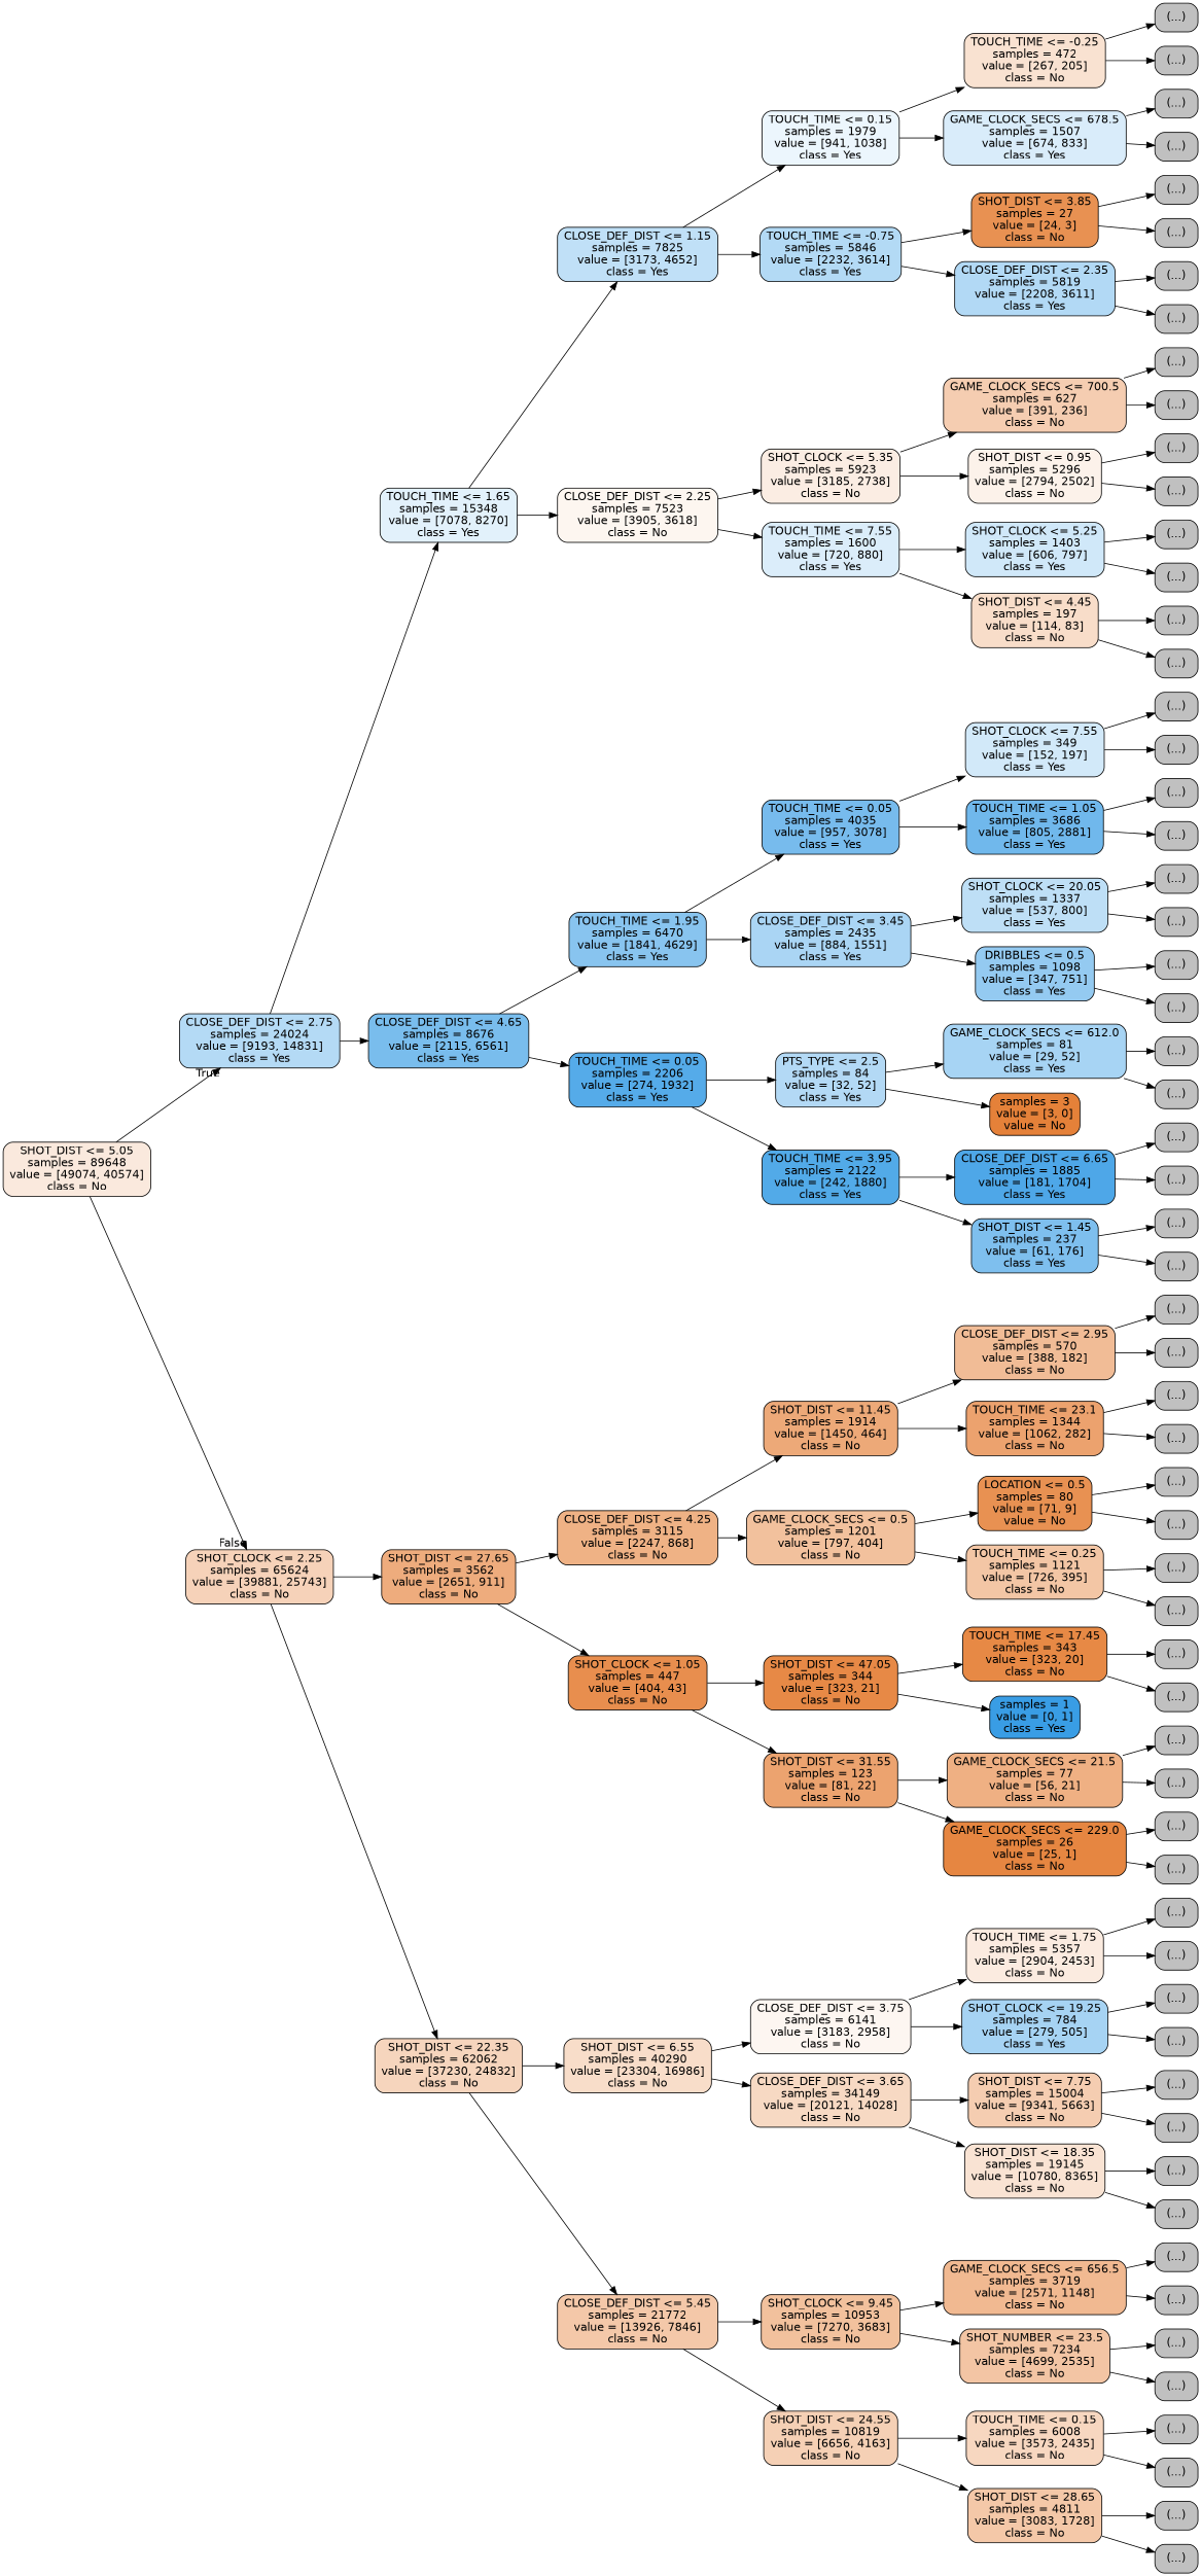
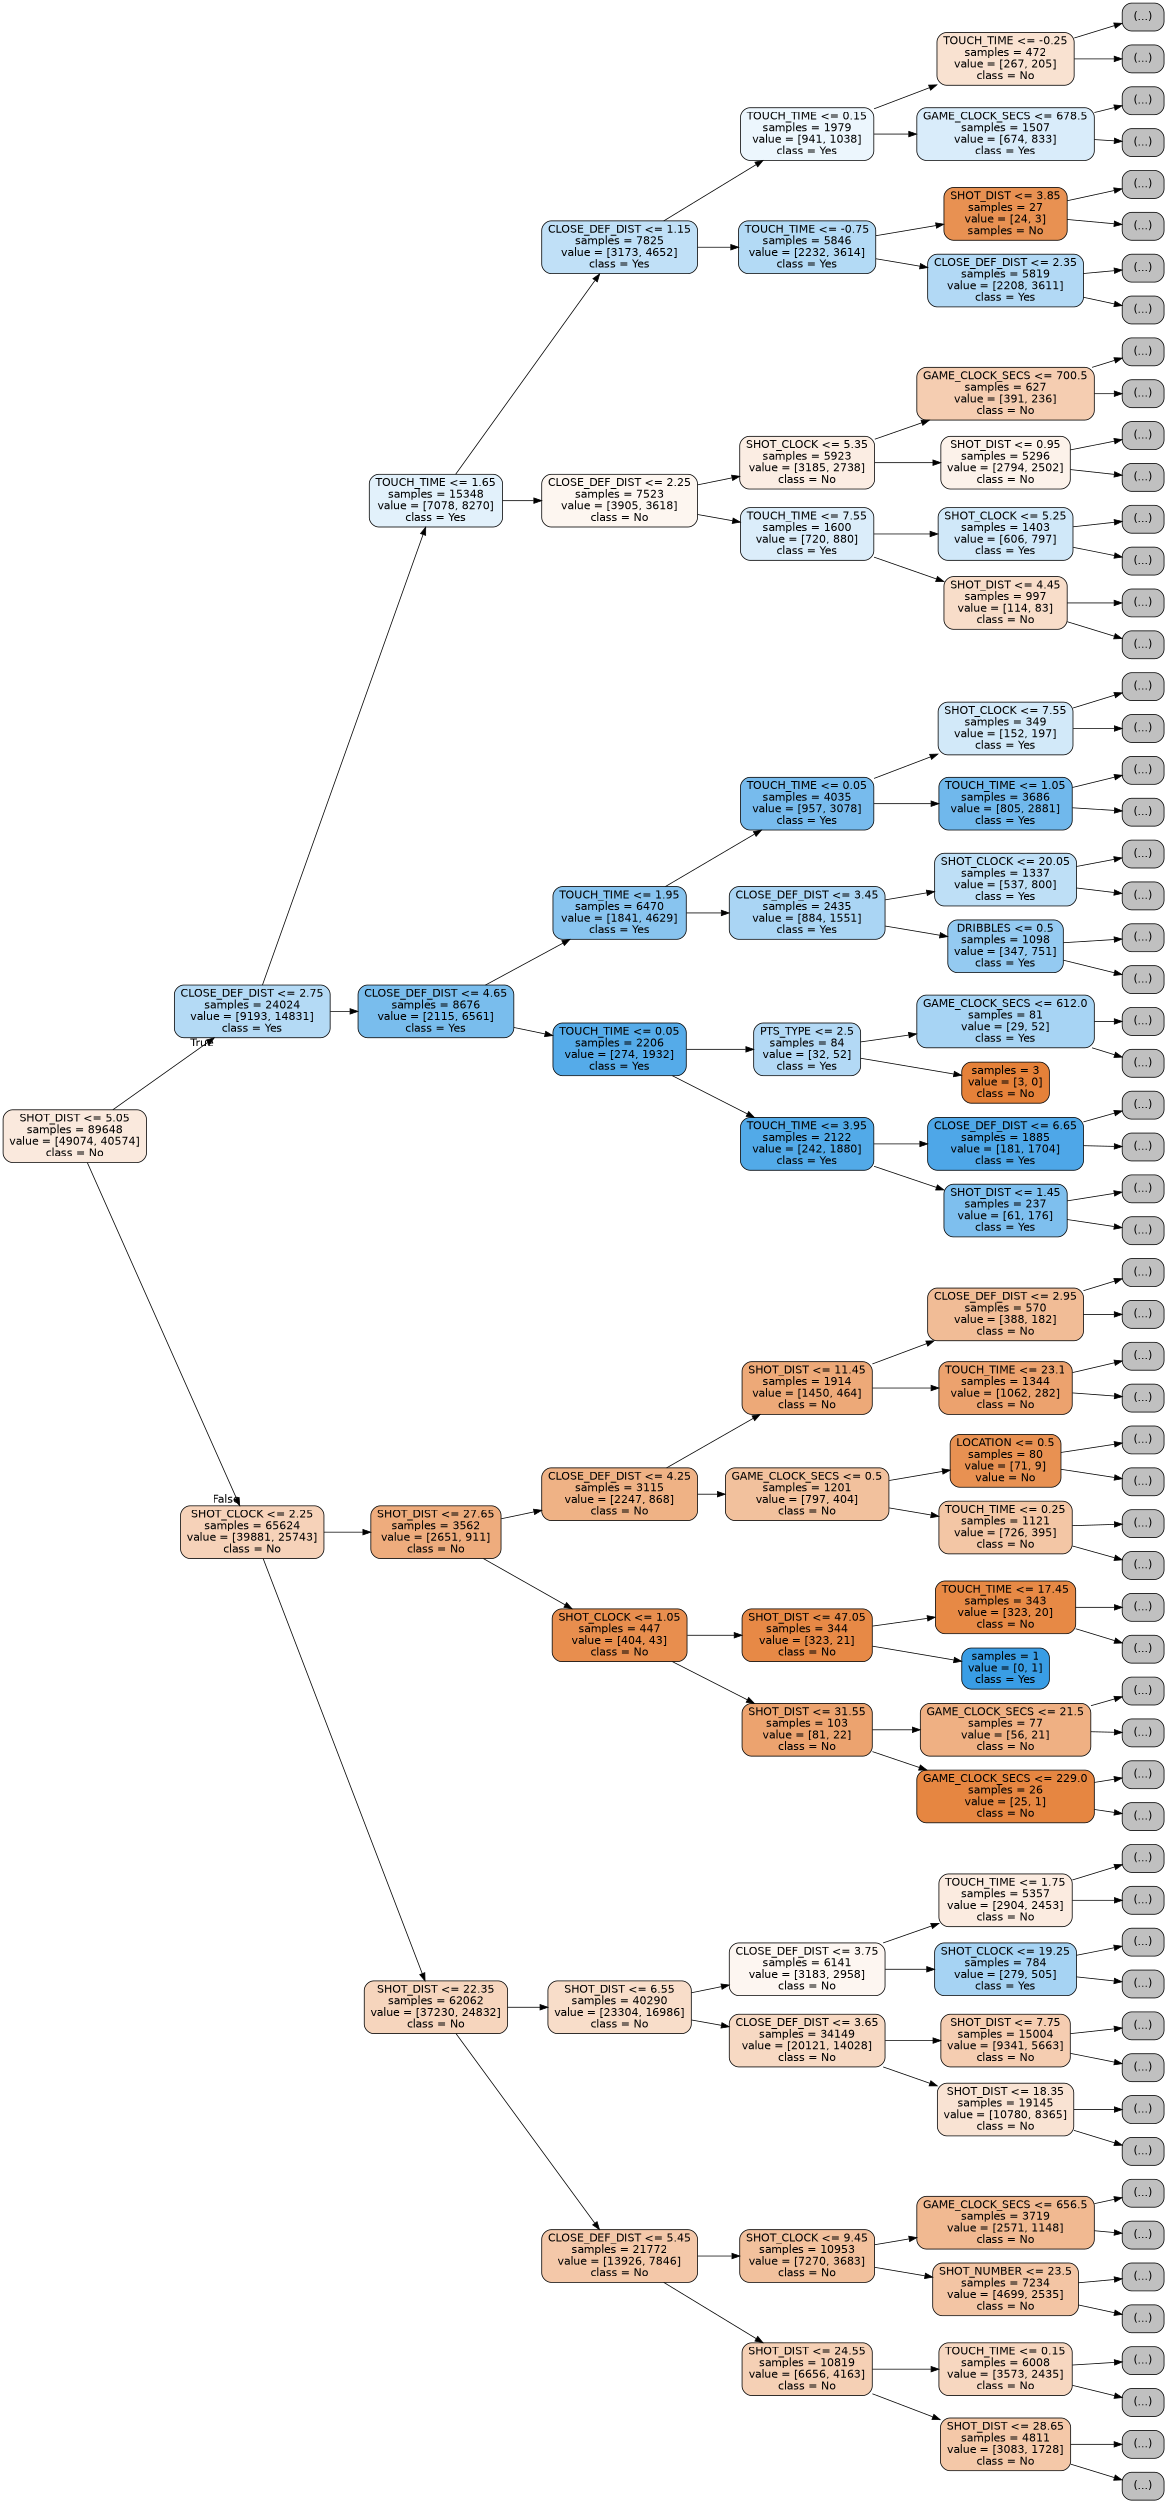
  digraph {
    rankdir=LR
    node [color=black fillcolor="#C0C0C0" fontname=helvetica shape=box style="filled, rounded"]
    edge [fontname=helvetica]
    n1 [fillcolor="#fae9dd" label="SHOT_DIST <= 5.05\nsamples = 89648\nvalue = [49074, 40574]\nclass = No"]
    n2 [fillcolor="#b4daf5" label="CLOSE_DEF_DIST <= 2.75\nsamples = 24024\nvalue = [9193, 14831]\nclass = Yes"]
    n3 [fillcolor="#f6d2b9" label="SHOT_CLOCK <= 2.25\nsamples = 65624\nvalue = [39881, 25743]\nclass = No"]
    n4 [fillcolor="#e2f1fb" label="TOUCH_TIME <= 1.65\nsamples = 15348\nvalue = [7078, 8270]\nclass = Yes"]
    n5 [fillcolor="#79bded" label="CLOSE_DEF_DIST <= 4.65\nsamples = 8676\nvalue = [2115, 6561]\nclass = Yes"]
    n6 [fillcolor="#eeac7d" label="SHOT_DIST <= 27.65\nsamples = 3562\nvalue = [2651, 911]\nclass = No"]
    n7 [fillcolor="#f6d5bd" label="SHOT_DIST <= 22.35\nsamples = 62062\nvalue = [37230, 24832]\nclass = No"]
    n8 [fillcolor="#c0e0f7" label="CLOSE_DEF_DIST <= 1.15\nsamples = 7825\nvalue = [3173, 4652]\nclass = Yes"]
    n9 [fillcolor="#fdf6f0" label="CLOSE_DEF_DIST <= 2.25\nsamples = 7523\nvalue = [3905, 3618]\nclass = No"]
    n10 [fillcolor="#88c4ef" label="TOUCH_TIME <= 1.95\nsamples = 6470\nvalue = [1841, 4629]\nclass = Yes"]
    n11 [fillcolor="#55abe9" label="TOUCH_TIME <= 0.05\nsamples = 2206\nvalue = [274, 1932]\nclass = Yes"]
    n12 [fillcolor="#ecf6fd" label="TOUCH_TIME <= 0.15\nsamples = 1979\nvalue = [941, 1038]\nclass = Yes"]
    n13 [fillcolor="#b3daf5" label="TOUCH_TIME <= -0.75\nsamples = 5846\nvalue = [2232, 3614]\nclass = Yes"]
    n14 [fillcolor="#fbede3" label="SHOT_CLOCK <= 5.35\nsamples = 5923\nvalue = [3185, 2738]\nclass = No"]
    n15 [fillcolor="#dbedfa" label="TOUCH_TIME <= 7.55\nsamples = 1600\nvalue = [720, 880]\nclass = Yes"]
    n16 [fillcolor="#f9e2d1" label="TOUCH_TIME <= -0.25\nsamples = 472\nvalue = [267, 205]\nclass = No"]
    n17 [fillcolor="#d9ecfa" label="GAME_CLOCK_SECS <= 678.5\nsamples = 1507\nvalue = [674, 833]\nclass = Yes"]
-   n18 [fillcolor="#e89152" label="SHOT_DIST <= 3.85\nsamples = 27\nvalue = [24, 3]\nclass = No"]
+   n18 [fillcolor="#e89152" label="SHOT_DIST <= 3.85\nsamples = 27\nvalue = [24, 3]\nsamples = No"]
    n19 [fillcolor="#b2d9f5" label="CLOSE_DEF_DIST <= 2.35\nsamples = 5819\nvalue = [2208, 3611]\nclass = Yes"]
    n20 [label="(...)"]
    n21 [label="(...)"]
    n22 [label="(...)"]
    n23 [label="(...)"]
    n24 [label="(...)"]
    n25 [label="(...)"]
    n26 [label="(...)"]
    n27 [label="(...)"]
    n28 [fillcolor="#f5cdb1" label="GAME_CLOCK_SECS <= 700.5\nsamples = 627\nvalue = [391, 236]\nclass = No"]
    n29 [fillcolor="#fcf2ea" label="SHOT_DIST <= 0.95\nsamples = 5296\nvalue = [2794, 2502]\nclass = No"]
    n30 [fillcolor="#d0e8f9" label="SHOT_CLOCK <= 5.25\nsamples = 1403\nvalue = [606, 797]\nclass = Yes"]
-   n31 [fillcolor="#f8ddc9" label="SHOT_DIST <= 4.45\nsamples = 197\nvalue = [114, 83]\nclass = No"]
+   n31 [fillcolor="#f8ddc9" label="SHOT_DIST <= 4.45\nsamples = 997\nvalue = [114, 83]\nclass = No"]
    n32 [label="(...)"]
    n33 [label="(...)"]
    n34 [label="(...)"]
    n35 [label="(...)"]
    n36 [label="(...)"]
    n37 [label="(...)"]
    n38 [label="(...)"]
    n39 [label="(...)"]
    n40 [fillcolor="#77bbed" label="TOUCH_TIME <= 0.05\nsamples = 4035\nvalue = [957, 3078]\nclass = Yes"]
    n41 [fillcolor="#aad5f4" label="CLOSE_DEF_DIST <= 3.45\nsamples = 2435\nvalue = [884, 1551]\nclass = Yes"]
    n42 [fillcolor="#b3d9f5" label="PTS_TYPE <= 2.5\nsamples = 84\nvalue = [32, 52]\nclass = Yes"]
    n43 [fillcolor="#52aae8" label="TOUCH_TIME <= 3.95\nsamples = 2122\nvalue = [242, 1880]\nclass = Yes"]
    n44 [fillcolor="#d2e9f9" label="SHOT_CLOCK <= 7.55\nsamples = 349\nvalue = [152, 197]\nclass = Yes"]
    n45 [fillcolor="#70b8ec" label="TOUCH_TIME <= 1.05\nsamples = 3686\nvalue = [805, 2881]\nclass = Yes"]
    n46 [fillcolor="#bedff6" label="SHOT_CLOCK <= 20.05\nsamples = 1337\nvalue = [537, 800]\nclass = Yes"]
    n47 [fillcolor="#94caf1" label="DRIBBLES <= 0.5\nsamples = 1098\nvalue = [347, 751]\nclass = Yes"]
    n48 [label="(...)"]
    n49 [label="(...)"]
    n50 [label="(...)"]
    n51 [label="(...)"]
    n52 [label="(...)"]
    n53 [label="(...)"]
    n54 [label="(...)"]
    n55 [label="(...)"]
    n56 [fillcolor="#a7d4f4" label="GAME_CLOCK_SECS <= 612.0\nsamples = 81\nvalue = [29, 52]\nclass = Yes"]
-   n57 [fillcolor="#e58139" label="samples = 3\nvalue = [3, 0]\nvalue = No"]
+   n57 [fillcolor="#e58139" label="samples = 3\nvalue = [3, 0]\nclass = No"]
    n58 [fillcolor="#4ea7e8" label="CLOSE_DEF_DIST <= 6.65\nsamples = 1885\nvalue = [181, 1704]\nclass = Yes"]
    n59 [fillcolor="#7ebfee" label="SHOT_DIST <= 1.45\nsamples = 237\nvalue = [61, 176]\nclass = Yes"]
    n60 [label="(...)"]
    n61 [label="(...)"]
    n62 [label="(...)"]
    n63 [label="(...)"]
    n64 [label="(...)"]
    n65 [label="(...)"]
    n66 [fillcolor="#efb285" label="CLOSE_DEF_DIST <= 4.25\nsamples = 3115\nvalue = [2247, 868]\nclass = No"]
    n67 [fillcolor="#e88e4e" label="SHOT_CLOCK <= 1.05\nsamples = 447\nvalue = [404, 43]\nclass = No"]
    n68 [fillcolor="#f8ddc9" label="SHOT_DIST <= 6.55\nsamples = 40290\nvalue = [23304, 16986]\nclass = No"]
    n69 [fillcolor="#f4c8a9" label="CLOSE_DEF_DIST <= 5.45\nsamples = 21772\nvalue = [13926, 7846]\nclass = No"]
    n70 [fillcolor="#eda978" label="SHOT_DIST <= 11.45\nsamples = 1914\nvalue = [1450, 464]\nclass = No"]
    n71 [fillcolor="#f2c19d" label="GAME_CLOCK_SECS <= 0.5\nsamples = 1201\nvalue = [797, 404]\nclass = No"]
    n72 [fillcolor="#e78946" label="SHOT_DIST <= 47.05\nsamples = 344\nvalue = [323, 21]\nclass = No"]
-   n73 [fillcolor="#eca36f" label="SHOT_DIST <= 31.55\nsamples = 123\nvalue = [81, 22]\nclass = No"]
+   n73 [fillcolor="#eca36f" label="SHOT_DIST <= 31.55\nsamples = 103\nvalue = [81, 22]\nclass = No"]
    n74 [fillcolor="#f1bc96" label="CLOSE_DEF_DIST <= 2.95\nsamples = 570\nvalue = [388, 182]\nclass = No"]
    n75 [fillcolor="#eca26e" label="TOUCH_TIME <= 23.1\nsamples = 1344\nvalue = [1062, 282]\nclass = No"]
    n76 [fillcolor="#e89152" label="LOCATION <= 0.5\nsamples = 80\nvalue = [71, 9]\nvalue = No"]
    n77 [fillcolor="#f3c6a5" label="TOUCH_TIME <= 0.25\nsamples = 1121\nvalue = [726, 395]\nclass = No"]
    n78 [label="(...)"]
    n79 [label="(...)"]
    n80 [label="(...)"]
    n81 [label="(...)"]
    n82 [label="(...)"]
    n83 [label="(...)"]
    n84 [label="(...)"]
    n85 [label="(...)"]
    n86 [fillcolor="#e78945" label="TOUCH_TIME <= 17.45\nsamples = 343\nvalue = [323, 20]\nclass = No"]
    n87 [fillcolor="#399de5" label="samples = 1\nvalue = [0, 1]\nclass = Yes"]
    n88 [fillcolor="#efb083" label="GAME_CLOCK_SECS <= 21.5\nsamples = 77\nvalue = [56, 21]\nclass = No"]
    n89 [fillcolor="#e68641" label="GAME_CLOCK_SECS <= 229.0\nsamples = 26\nvalue = [25, 1]\nclass = No"]
    n90 [label="(...)"]
    n91 [label="(...)"]
    n92 [label="(...)"]
    n93 [label="(...)"]
    n94 [label="(...)"]
    n95 [label="(...)"]
    n96 [fillcolor="#fdf6f1" label="CLOSE_DEF_DIST <= 3.75\nsamples = 6141\nvalue = [3183, 2958]\nclass = No"]
    n97 [fillcolor="#f7d9c3" label="CLOSE_DEF_DIST <= 3.65\nsamples = 34149\nvalue = [20121, 14028]\nclass = No"]
    n98 [fillcolor="#f2c19d" label="SHOT_CLOCK <= 9.45\nsamples = 10953\nvalue = [7270, 3683]\nclass = No"]
    n99 [fillcolor="#f5d0b5" label="SHOT_DIST <= 24.55\nsamples = 10819\nvalue = [6656, 4163]\nclass = No"]
    n100 [fillcolor="#fbebe0" label="TOUCH_TIME <= 1.75\nsamples = 5357\nvalue = [2904, 2453]\nclass = No"]
    n101 [fillcolor="#a6d3f3" label="SHOT_CLOCK <= 19.25\nsamples = 784\nvalue = [279, 505]\nclass = Yes"]
    n102 [fillcolor="#f5cdb1" label="SHOT_DIST <= 7.75\nsamples = 15004\nvalue = [9341, 5663]\nclass = No"]
    n103 [fillcolor="#f9e3d3" label="SHOT_DIST <= 18.35\nsamples = 19145\nvalue = [10780, 8365]\nclass = No"]
    n104 [label="(...)"]
    n105 [label="(...)"]
    n106 [label="(...)"]
    n107 [label="(...)"]
    n108 [label="(...)"]
    n109 [label="(...)"]
    n110 [label="(...)"]
    n111 [label="(...)"]
    n112 [fillcolor="#f1b991" label="GAME_CLOCK_SECS <= 656.5\nsamples = 3719\nvalue = [2571, 1148]\nclass = No"]
    n113 [fillcolor="#f3c5a4" label="SHOT_NUMBER <= 23.5\nsamples = 7234\nvalue = [4699, 2535]\nclass = No"]
    n114 [fillcolor="#f7d7c0" label="TOUCH_TIME <= 0.15\nsamples = 6008\nvalue = [3573, 2435]\nclass = No"]
    n115 [fillcolor="#f4c8a8" label="SHOT_DIST <= 28.65\nsamples = 4811\nvalue = [3083, 1728]\nclass = No"]
    n116 [label="(...)"]
    n117 [label="(...)"]
    n118 [label="(...)"]
    n119 [label="(...)"]
    n120 [label="(...)"]
    n121 [label="(...)"]
    n122 [label="(...)"]
    n123 [label="(...)"]
    n1 -> n2 [headlabel=True labelangle=45 labeldistance=2.5]
    n1 -> n3 [headlabel=False labelangle=-45 labeldistance=2.5]
    n2 -> n4
    n2 -> n5
    n3 -> n6
    n3 -> n7
    n4 -> n8
    n4 -> n9
    n5 -> n10
    n5 -> n11
    n6 -> n66
    n6 -> n67
    n7 -> n68
    n7 -> n69
    n8 -> n12
    n8 -> n13
    n9 -> n14
    n9 -> n15
    n10 -> n40
    n10 -> n41
    n11 -> n42
    n11 -> n43
    n12 -> n16
    n12 -> n17
    n13 -> n18
    n13 -> n19
    n14 -> n28
    n14 -> n29
    n15 -> n30
    n15 -> n31
    n16 -> n20
    n16 -> n21
    n17 -> n22
    n17 -> n23
    n18 -> n24
    n18 -> n25
    n19 -> n26
    n19 -> n27
    n28 -> n32
    n28 -> n33
    n29 -> n34
    n29 -> n35
    n30 -> n36
    n30 -> n37
    n31 -> n38
    n31 -> n39
    n40 -> n44
    n40 -> n45
    n41 -> n46
    n41 -> n47
    n42 -> n56
    n42 -> n57
    n43 -> n58
    n43 -> n59
    n44 -> n48
    n44 -> n49
    n45 -> n50
    n45 -> n51
    n46 -> n52
    n46 -> n53
    n47 -> n54
    n47 -> n55
    n56 -> n60
    n56 -> n61
    n58 -> n62
    n58 -> n63
    n59 -> n64
    n59 -> n65
    n66 -> n70
    n66 -> n71
    n67 -> n72
    n67 -> n73
    n68 -> n96
    n68 -> n97
    n69 -> n98
    n69 -> n99
    n70 -> n74
    n70 -> n75
    n71 -> n76
    n71 -> n77
    n72 -> n86
    n72 -> n87
    n73 -> n88
    n73 -> n89
    n74 -> n78
    n74 -> n79
    n75 -> n80
    n75 -> n81
    n76 -> n82
    n76 -> n83
    n77 -> n84
    n77 -> n85
    n86 -> n90
    n86 -> n91
    n88 -> n92
    n88 -> n93
    n89 -> n94
    n89 -> n95
    n96 -> n100
    n96 -> n101
    n97 -> n102
    n97 -> n103
    n98 -> n112
    n98 -> n113
    n99 -> n114
    n99 -> n115
    n100 -> n104
    n100 -> n105
    n101 -> n106
    n101 -> n107
    n102 -> n108
    n102 -> n109
    n103 -> n110
    n103 -> n111
    n112 -> n116
    n112 -> n117
    n113 -> n118
    n113 -> n119
    n114 -> n120
    n114 -> n121
    n115 -> n122
    n115 -> n123
  }
